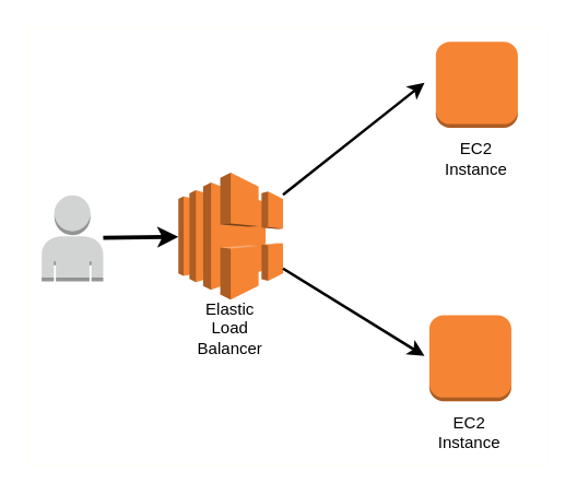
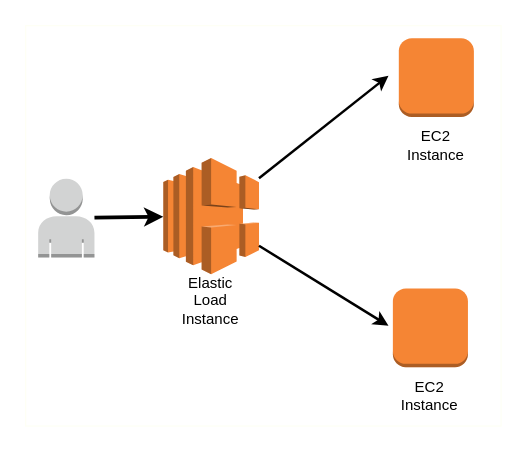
  <mxCell id="0" />
  <mxCell id="1" parent="0" />
  <mxCell id="2" value="" style="rounded=0;whiteSpace=wrap;html=1;strokeColor=#FEFFF5;" parent="1" vertex="1"><mxGeometry x="20" y="20" width="380" height="320" as="geometry" /></mxCell>
  <mxCell id="3" value="EC2 Instance" style="text;html=1;strokeColor=none;fillColor=none;align=center;verticalAlign=middle;whiteSpace=wrap;rounded=0;" parent="1" vertex="1"><mxGeometry x="324.146" y="105.74" width="48.214" height="20" as="geometry" /></mxCell>
  <mxCell id="4" value="" style="outlineConnect=0;dashed=0;verticalLabelPosition=bottom;verticalAlign=top;align=center;html=1;shape=mxgraph.aws3.elastic_load_balancing;fillColor=#F58534;gradientColor=none;" parent="1" vertex="1"><mxGeometry x="130" y="125.74" width="76.5" height="93" as="geometry" /></mxCell>
  <mxCell id="5" value="" style="outlineConnect=0;dashed=0;verticalLabelPosition=bottom;verticalAlign=top;align=center;html=1;shape=mxgraph.aws3.user;fillColor=#D2D3D3;gradientColor=none;" parent="1" vertex="1"><mxGeometry x="30" y="142.26" width="45" height="63" as="geometry" /></mxCell>
  <mxCell id="6" value="" style="endArrow=classic;html=1;strokeWidth=3;" parent="1" source="5" target="4" edge="1"><mxGeometry width="50" height="50" relative="1" as="geometry"><mxPoint x="410" y="230" as="sourcePoint" /><mxPoint x="460" y="180" as="targetPoint" /></mxGeometry></mxCell>
  <mxCell id="7" value="" style="endArrow=classic;html=1;entryX=0;entryY=0.5;entryDx=0;entryDy=0;entryPerimeter=0;strokeWidth=2;" parent="1" source="4" edge="1"><mxGeometry width="50" height="50" relative="1" as="geometry"><mxPoint x="410" y="230" as="sourcePoint" /><mxPoint x="310" y="60" as="targetPoint" /></mxGeometry></mxCell>
  <mxCell id="8" value="" style="endArrow=classic;html=1;strokeWidth=2;" parent="1" source="4" edge="1"><mxGeometry width="50" height="50" relative="1" as="geometry"><mxPoint x="410" y="230" as="sourcePoint" /><mxPoint x="310" y="259.849" as="targetPoint" /></mxGeometry></mxCell>
- <mxCell id="9" value="Elastic Load Balancer" style="text;html=1;strokeColor=none;fillColor=none;align=center;verticalAlign=middle;whiteSpace=wrap;rounded=0;" parent="1" vertex="1"><mxGeometry x="144.146" y="230" width="48.214" height="20" as="geometry" /></mxCell>
+ <mxCell id="9" value="Elastic Load Instance" style="text;html=1;strokeColor=none;fillColor=none;align=center;verticalAlign=middle;whiteSpace=wrap;rounded=0;" parent="1" vertex="1"><mxGeometry x="144.146" y="230" width="48.214" height="20" as="geometry" /></mxCell>
  <mxCell id="10" value="" style="outlineConnect=0;dashed=0;verticalLabelPosition=bottom;verticalAlign=top;align=center;html=1;shape=mxgraph.aws3.instance;fillColor=#F58534;gradientColor=none;strokeColor=#FFFFFF;fontSize=14;" vertex="1" parent="1"><mxGeometry x="318.25" y="30" width="60" height="63" as="geometry" /></mxCell>
  <mxCell id="11" value="EC2 Instance" style="text;html=1;strokeColor=none;fillColor=none;align=center;verticalAlign=middle;whiteSpace=wrap;rounded=0;" vertex="1" parent="1"><mxGeometry x="319.396" y="305.74" width="48.214" height="20" as="geometry" /></mxCell>
  <mxCell id="12" value="" style="outlineConnect=0;dashed=0;verticalLabelPosition=bottom;verticalAlign=top;align=center;html=1;shape=mxgraph.aws3.instance;fillColor=#F58534;gradientColor=none;strokeColor=#FFFFFF;fontSize=14;" vertex="1" parent="1"><mxGeometry x="313.5" y="230" width="60" height="63" as="geometry" /></mxCell>
